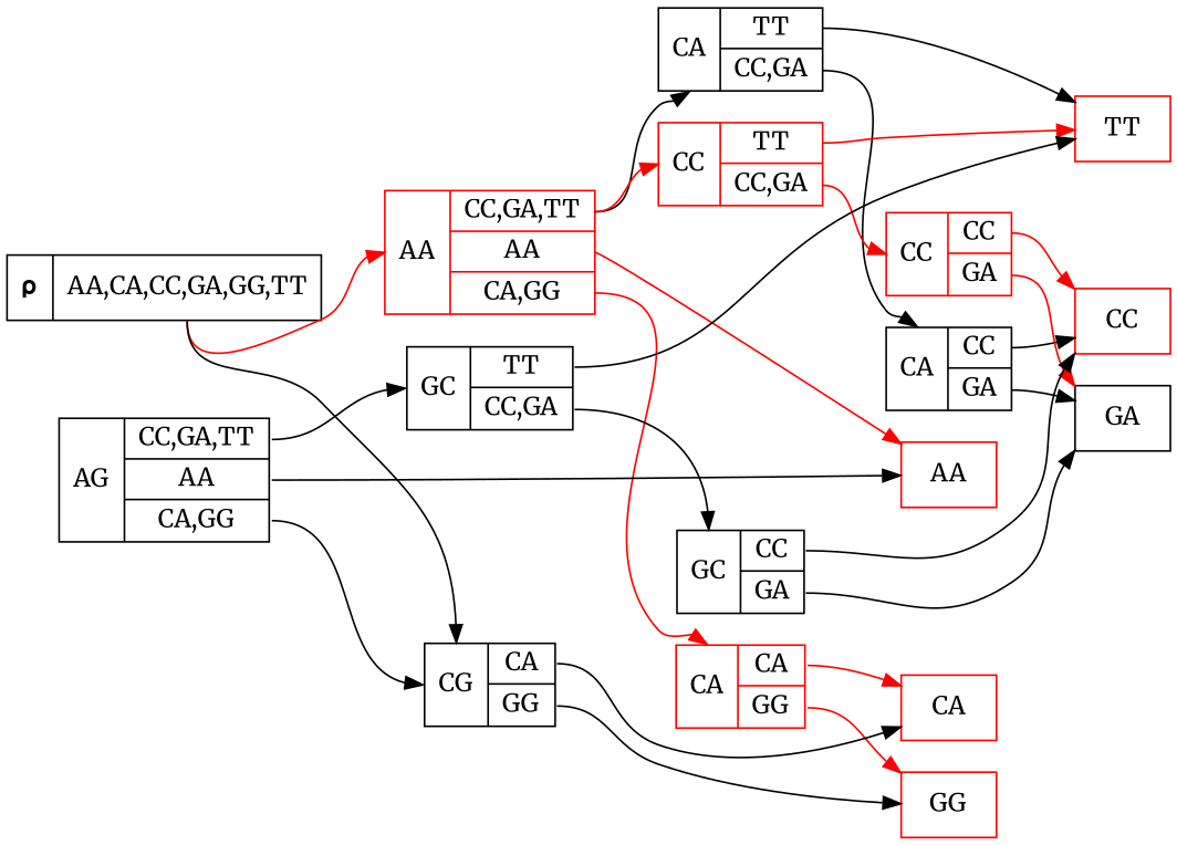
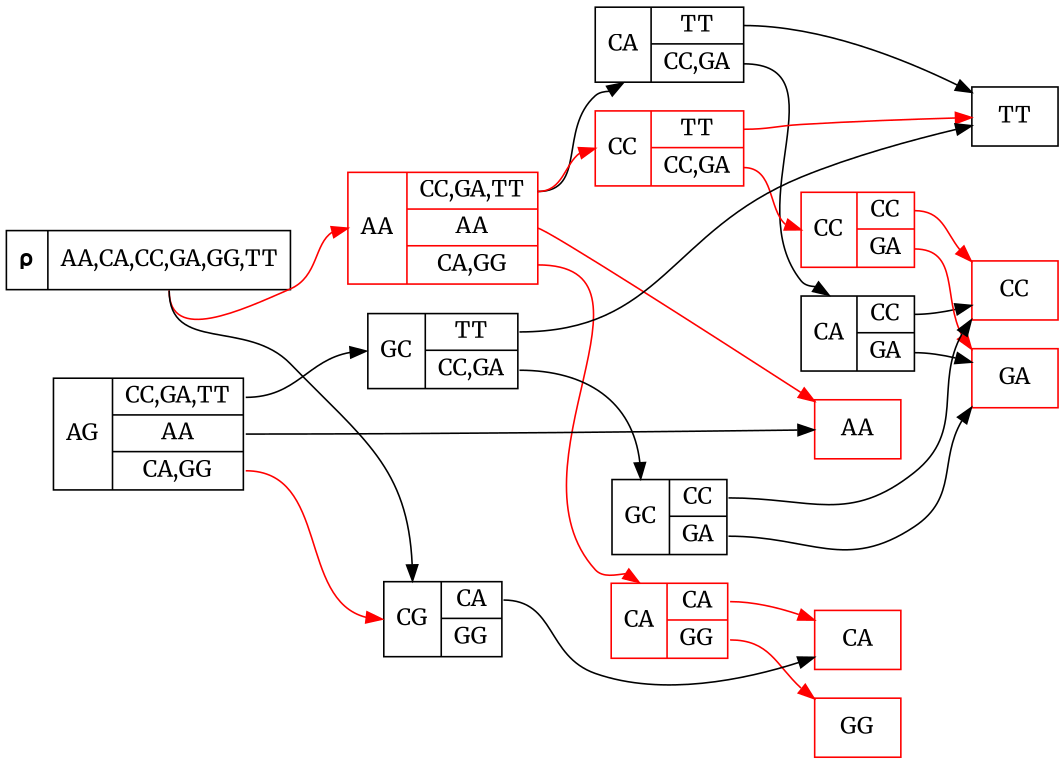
  digraph {
    fontname=Merriweather
    rankdir=LR
    node [color=red fontname=Merriweather shape=record]
    edge [fontname=Merriweather headport=label]
-   n1 [label="<label> TT"]
+   n1 [color=black label="<label> TT"]
    n2 [label="<label> CC"]
-   n3 [color=black label="<label> GA"]
+   n3 [label="<label> GA"]
    n4 [label="{ <label> CA  |{<CC> CC|<GA> GA} }" color=""]
    n5 [label="{ <label> CA  |{<TT> TT|<CC,GA> CC,GA} }" color=""]
    n6 [label="{ <label> CC  |{<CC> CC|<GA> GA} }"]
    n7 [label="{ <label> CC  |{<TT> TT|<CC,GA> CC,GA} }"]
    n8 [label="<label> AA"]
    n9 [label="<label> CA"]
    n10 [label="<label> GG"]
    n11 [label="{ <label> CA  |{<CA> CA|<GG> GG} }"]
    n12 [label="{ <label> AA  |{<CC,GA,TT> CC,GA,TT|<AA> AA|<CA,GG> CA,GG} }"]
    n13 [label="{ <label> GC  |{<CC> CC|<GA> GA} }" color=""]
    n14 [label="{ <label> GC  |{<TT> TT|<CC,GA> CC,GA} }" color=""]
    n15 [label="{ <label> CG  |{<CA> CA|<GG> GG} }" color=""]
    n16 [label="{ <label> AG  |{<CC,GA,TT> CC,GA,TT|<AA> AA|<CA,GG> CA,GG} }" color=""]
    n17 [color=black label="{ <label> 𝛒 |{<AA,CA,CC,GA,GG,TT> AA,CA,CC,GA,GG,TT} }"]
    n4 -> n2 [tailport=CC]
    n4 -> n3 [tailport=GA]
    n5 -> n1 [tailport=TT]
    n5 -> n4 [tailport="CC,GA"]
    n6 -> n1 [style=invis]
    n6 -> n2 [color=red tailport=CC]
    n6 -> n3 [color=red tailport=GA]
    n7 -> n1 [color=red tailport=TT]
    n7 -> n6 [color=red tailport="CC,GA"]
    n11 -> n9 [color=red tailport=CA]
    n11 -> n10 [color=red tailport=GG]
    n12 -> n5 [tailport="CC,GA,TT"]
    n12 -> n7 [color=red tailport="CC,GA,TT"]
    n12 -> n8 [color=red tailport=AA]
    n12 -> n11 [color=red tailport="CA,GG"]
    n13 -> n2 [tailport=CC]
    n13 -> n3 [tailport=GA]
    n13 -> n8 [style=invis]
    n13 -> n9 [style=invis]
    n13 -> n10 [style=invis]
    n14 -> n1 [tailport=TT]
    n14 -> n13 [tailport="CC,GA"]
    n15 -> n9 [tailport=CA]
-   n15 -> n10 [tailport=GG]
    n16 -> n8 [tailport=AA]
    n16 -> n14 [tailport="CC,GA,TT"]
-   n16 -> n15 [tailport="CA,GG"]
+   n16 -> n15 [tailport="CA,GG" color=red]
    n17 -> n12 [color=red tailport="AA,CA,CC,GA,GG,TT:s"]
    n17 -> n15 [tailport="AA,CA,CC,GA,GG,TT:s"]
  }
